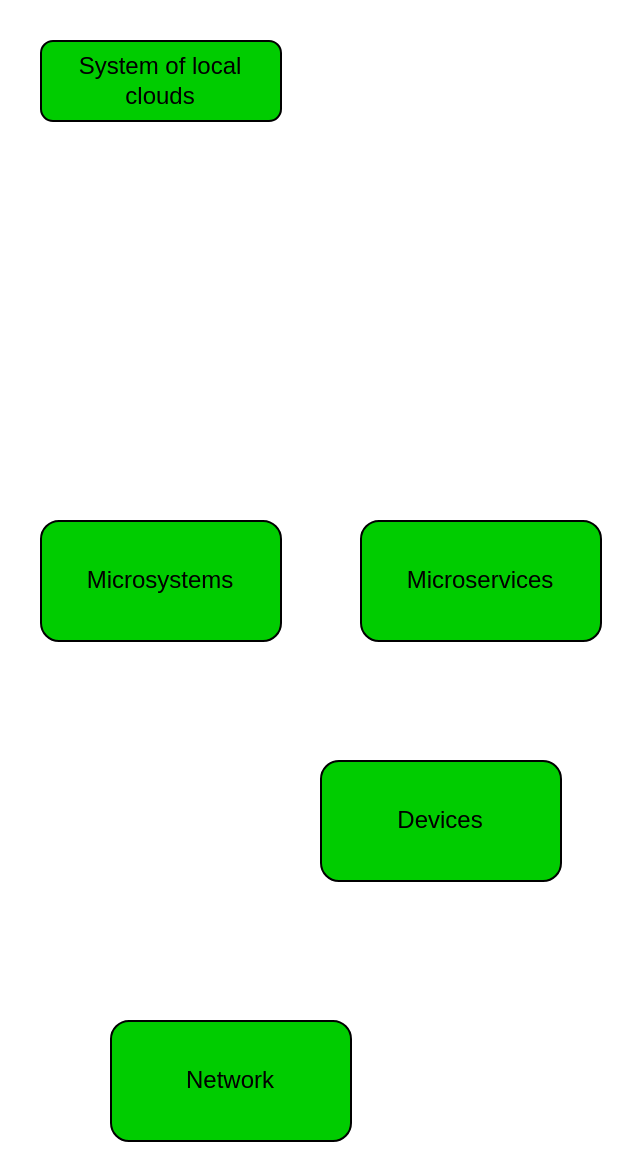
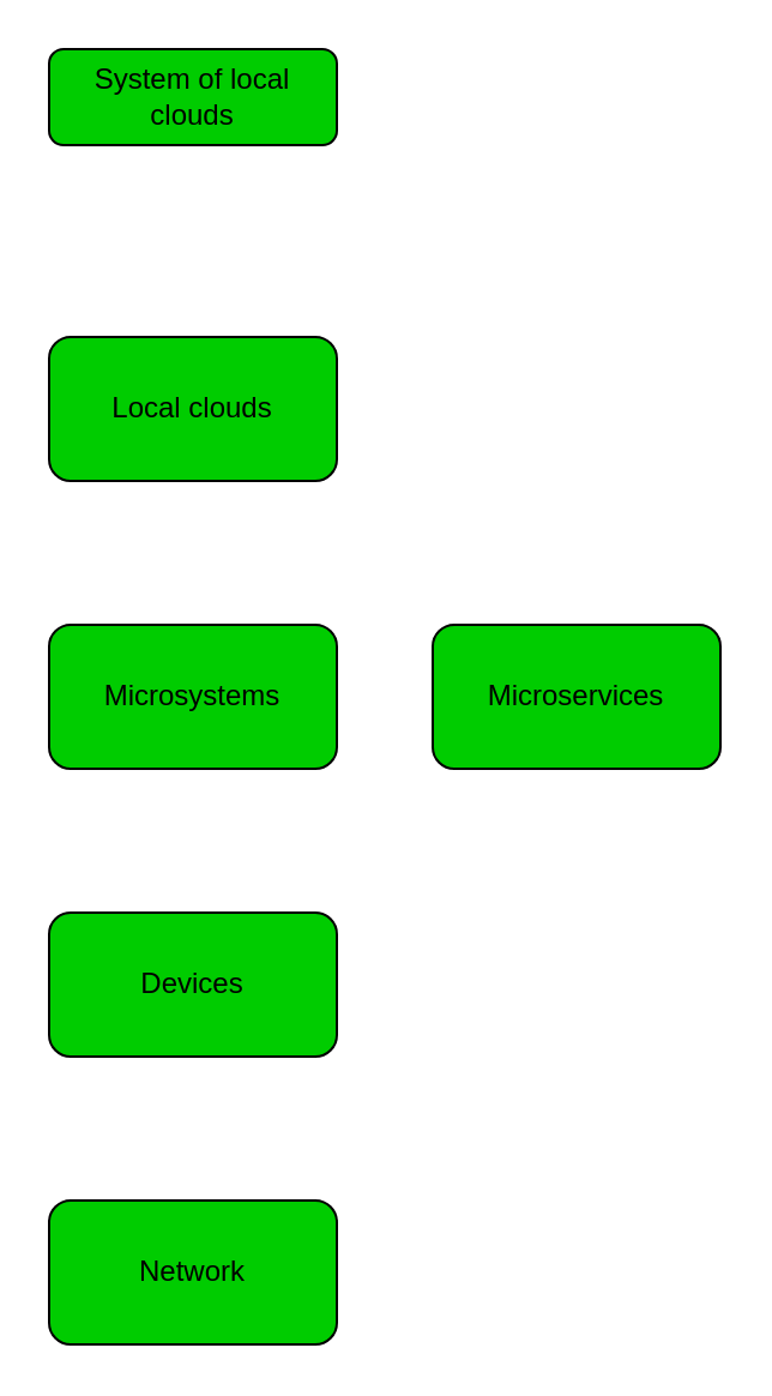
  <mxCell id="0" />
  <mxCell id="1" parent="0" />
  <mxCell id="2" value="System of local clouds" style="rounded=1;whiteSpace=wrap;html=1;fillColor=#00CC00;" parent="1" vertex="1"><mxGeometry x="20" y="20" width="120" height="40" as="geometry" /></mxCell>
+ <mxCell id="3" value="Local clouds" style="rounded=1;whiteSpace=wrap;html=1;fillColor=#00CC00;" parent="1" vertex="1"><mxGeometry x="20" y="140" width="120" height="60" as="geometry" /></mxCell>
  <mxCell id="4" value="Microsystems" style="rounded=1;whiteSpace=wrap;html=1;fillColor=#00CC00;" parent="1" vertex="1"><mxGeometry x="20" y="260" width="120" height="60" as="geometry" /></mxCell>
  <mxCell id="5" value="Microservices" style="rounded=1;whiteSpace=wrap;html=1;fillColor=#00CC00;" parent="1" vertex="1"><mxGeometry x="180" y="260" width="120" height="60" as="geometry" /></mxCell>
- <mxCell id="6" value="Devices" style="rounded=1;whiteSpace=wrap;html=1;fillColor=#00CC00;" parent="1" vertex="1"><mxGeometry x="160" y="380" width="120" height="60" as="geometry" /></mxCell>
- <mxCell id="7" value="Network" style="rounded=1;whiteSpace=wrap;html=1;fillColor=#00CC00;" parent="1" vertex="1"><mxGeometry x="55" y="510" width="120" height="60" as="geometry" /></mxCell>
+ <mxCell id="6" value="Devices" style="rounded=1;whiteSpace=wrap;html=1;fillColor=#00CC00;" parent="1" vertex="1"><mxGeometry x="20" y="380" width="120" height="60" as="geometry" /></mxCell>
+ <mxCell id="7" value="Network" style="rounded=1;whiteSpace=wrap;html=1;fillColor=#00CC00;" parent="1" vertex="1"><mxGeometry x="20" y="500" width="120" height="60" as="geometry" /></mxCell>
